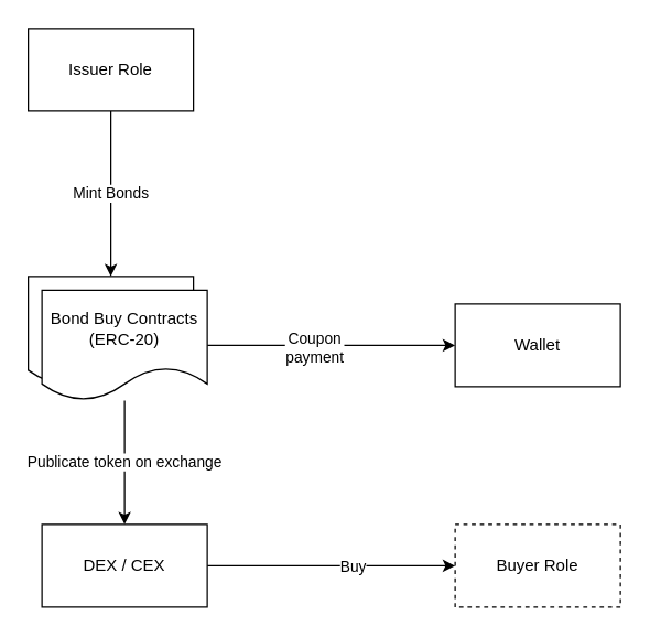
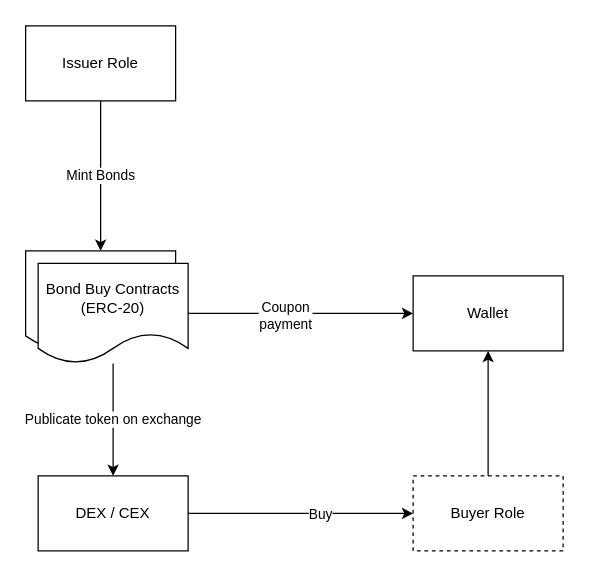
  <mxCell id="0" />
  <mxCell id="1" parent="0" />
  <mxCell id="2" value="Mint Bonds" style="edgeStyle=orthogonalEdgeStyle;rounded=0;orthogonalLoop=1;jettySize=auto;html=1;entryX=0.5;entryY=0;entryDx=0;entryDy=0;" edge="1" parent="1" source="3" target="4"><mxGeometry relative="1" as="geometry" /></mxCell>
  <mxCell id="3" value="Issuer Role" style="rounded=0;whiteSpace=wrap;html=1;" vertex="1" parent="1"><mxGeometry x="20" y="20" width="120" height="60" as="geometry" /></mxCell>
  <mxCell id="4" value="" style="shape=document;whiteSpace=wrap;html=1;boundedLbl=1;" vertex="1" parent="1"><mxGeometry x="20" y="200" width="120" height="80" as="geometry" /></mxCell>
  <mxCell id="5" style="edgeStyle=orthogonalEdgeStyle;rounded=0;orthogonalLoop=1;jettySize=auto;html=1;entryX=0;entryY=0.5;entryDx=0;entryDy=0;" edge="1" parent="1" source="7" target="13"><mxGeometry relative="1" as="geometry" /></mxCell>
  <mxCell id="6" value="Buy" style="edgeLabel;html=1;align=center;verticalAlign=middle;resizable=0;points=[];" vertex="1" connectable="0" parent="5"><mxGeometry x="0.164" relative="1" as="geometry"><mxPoint as="offset" /></mxGeometry></mxCell>
  <mxCell id="7" value="DEX / CEX" style="rounded=0;whiteSpace=wrap;html=1;" vertex="1" parent="1"><mxGeometry x="30" y="380" width="120" height="60" as="geometry" /></mxCell>
  <mxCell id="8" value="Publicate token on exchange" style="edgeStyle=orthogonalEdgeStyle;rounded=0;orthogonalLoop=1;jettySize=auto;html=1;" edge="1" parent="1" source="11" target="7"><mxGeometry relative="1" as="geometry" /></mxCell>
  <mxCell id="9" style="edgeStyle=orthogonalEdgeStyle;rounded=0;orthogonalLoop=1;jettySize=auto;html=1;entryX=0;entryY=0.5;entryDx=0;entryDy=0;" edge="1" parent="1" source="11" target="14"><mxGeometry relative="1" as="geometry" /></mxCell>
  <mxCell id="10" value="Coupon &lt;br&gt;payment" style="edgeLabel;html=1;align=center;verticalAlign=middle;resizable=0;points=[];" vertex="1" connectable="0" parent="9"><mxGeometry x="-0.147" y="-1" relative="1" as="geometry"><mxPoint as="offset" /></mxGeometry></mxCell>
  <mxCell id="11" value="Bond Buy Contracts&lt;br&gt;(ERC-20)" style="shape=document;whiteSpace=wrap;html=1;boundedLbl=1;" vertex="1" parent="1"><mxGeometry x="30" y="210" width="120" height="80" as="geometry" /></mxCell>
+ <mxCell id="12" value="" style="edgeStyle=orthogonalEdgeStyle;rounded=0;orthogonalLoop=1;jettySize=auto;html=1;" edge="1" parent="1" source="13" target="14"><mxGeometry relative="1" as="geometry" /></mxCell>
  <mxCell id="13" value="Buyer Role" style="rounded=0;whiteSpace=wrap;html=1;dashed=1;" vertex="1" parent="1"><mxGeometry x="330" y="380" width="120" height="60" as="geometry" /></mxCell>
  <mxCell id="14" value="Wallet" style="whiteSpace=wrap;html=1;rounded=0;" vertex="1" parent="1"><mxGeometry x="330" y="220" width="120" height="60" as="geometry" /></mxCell>
